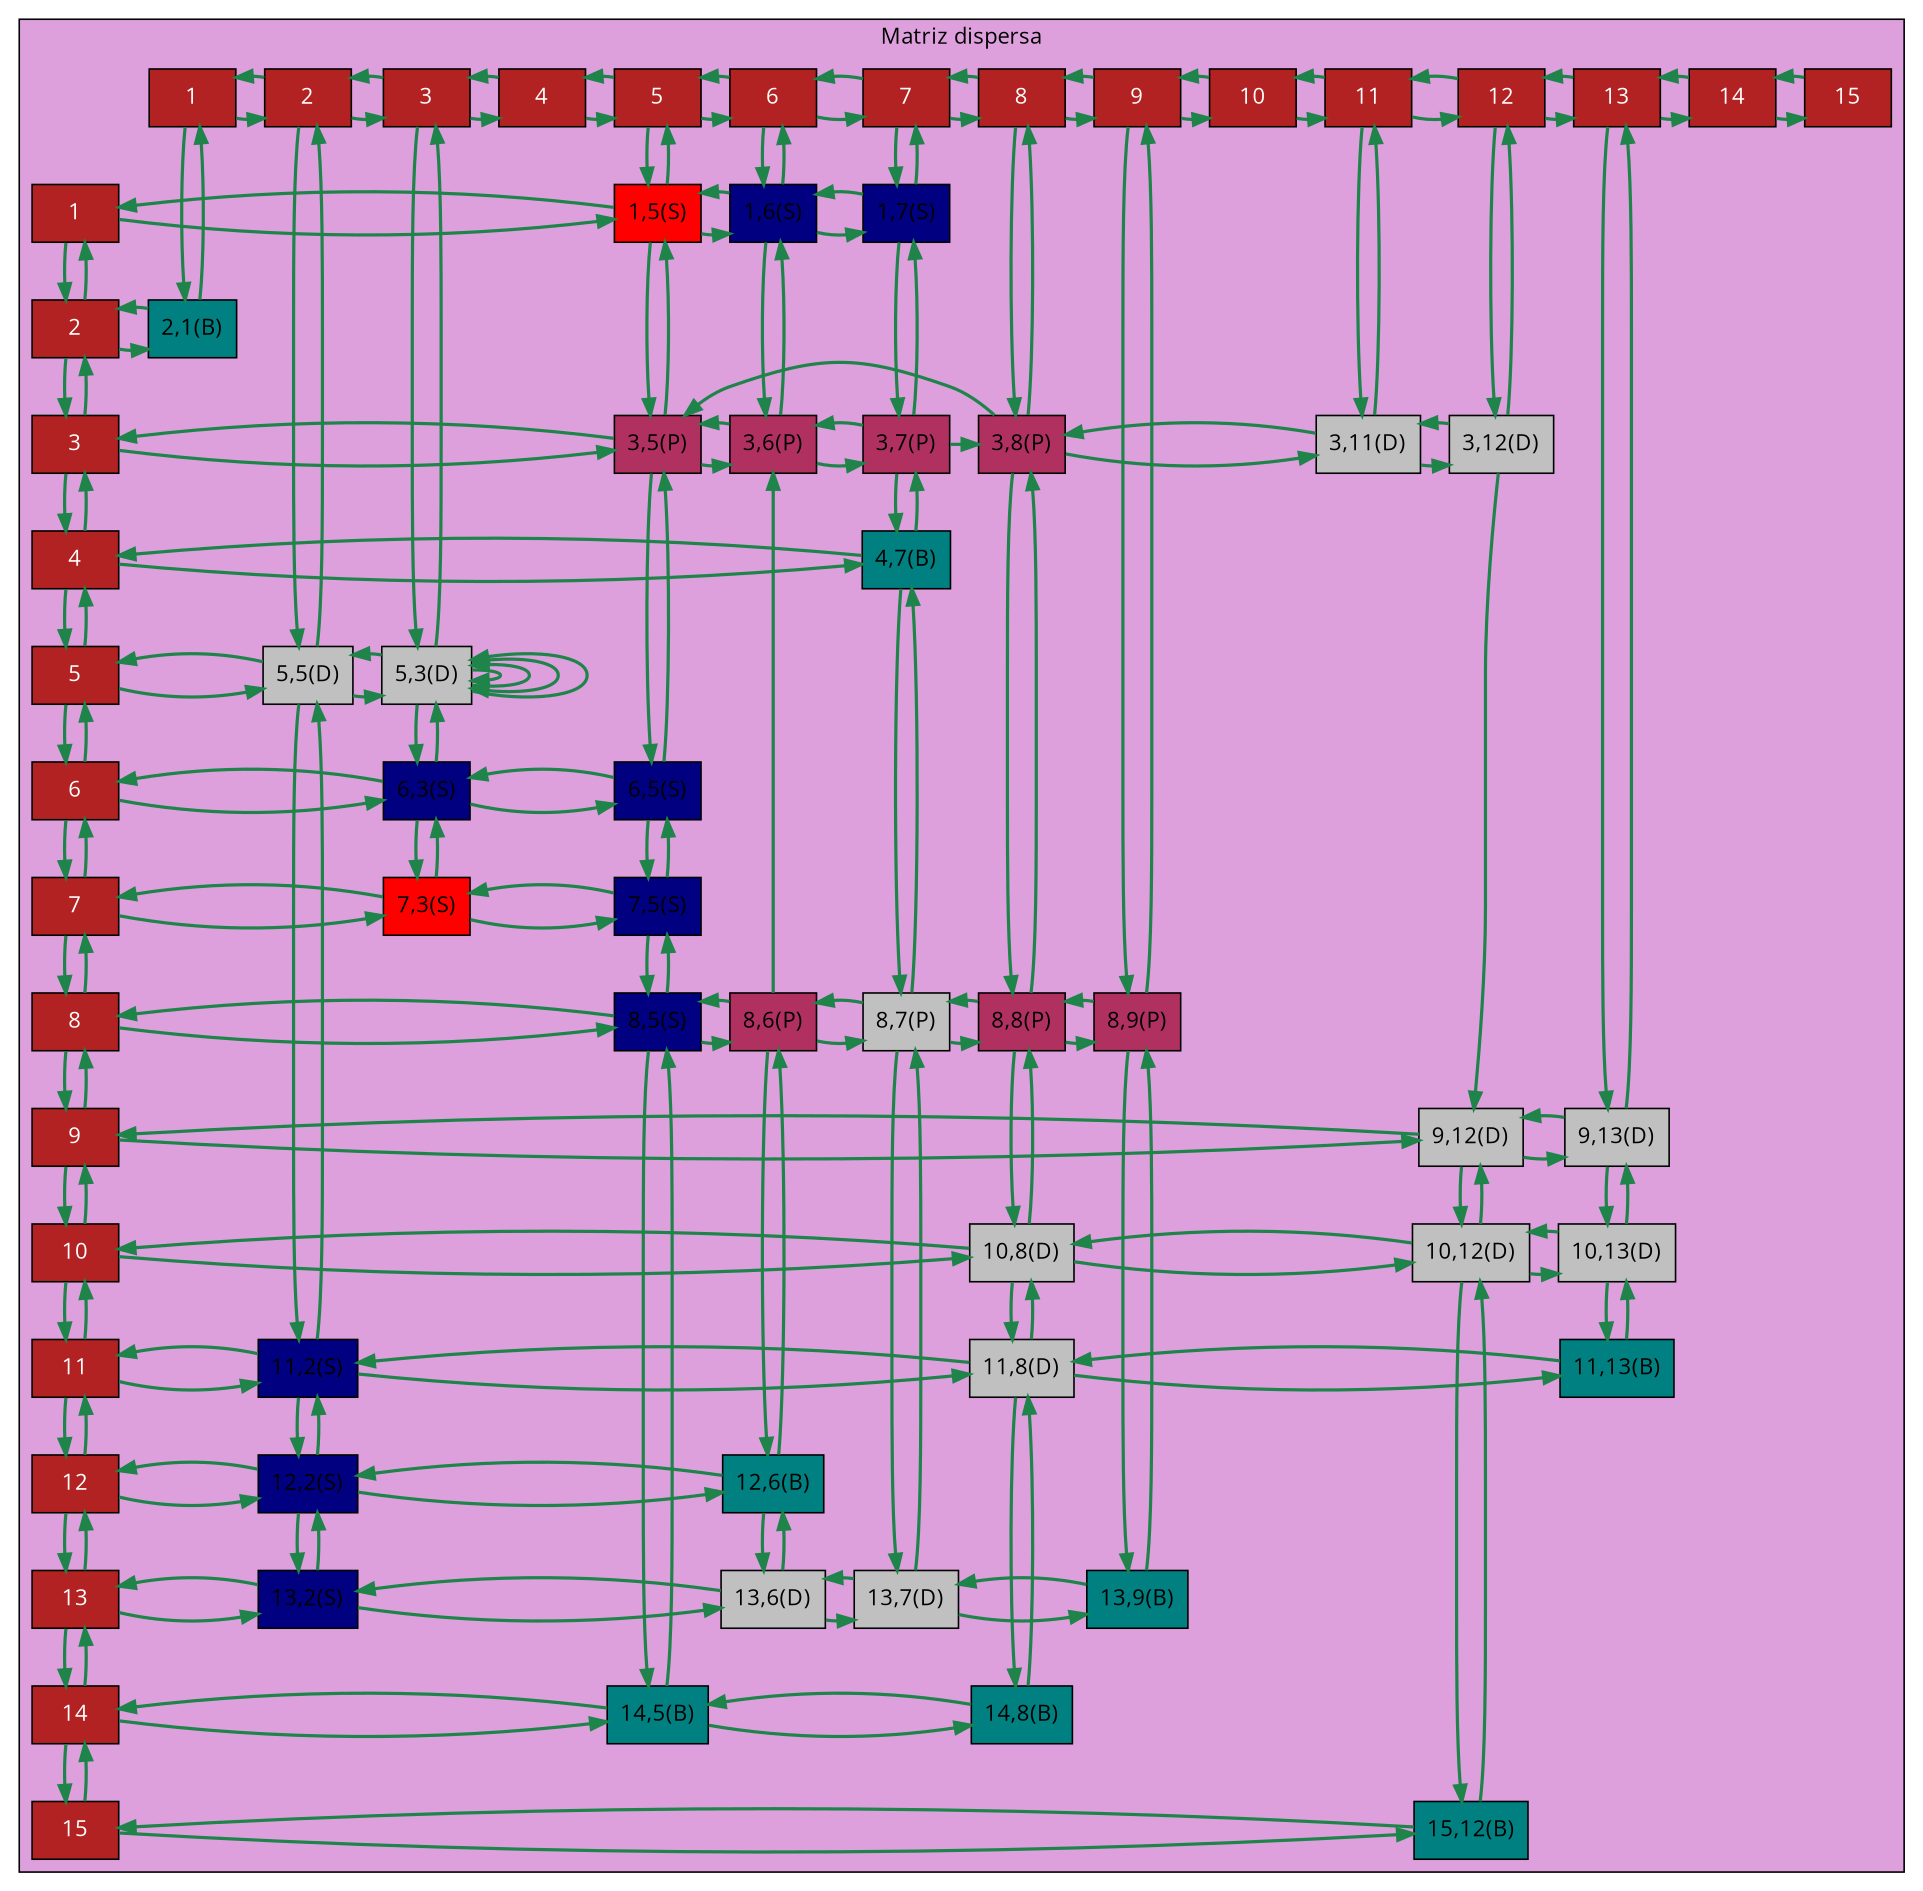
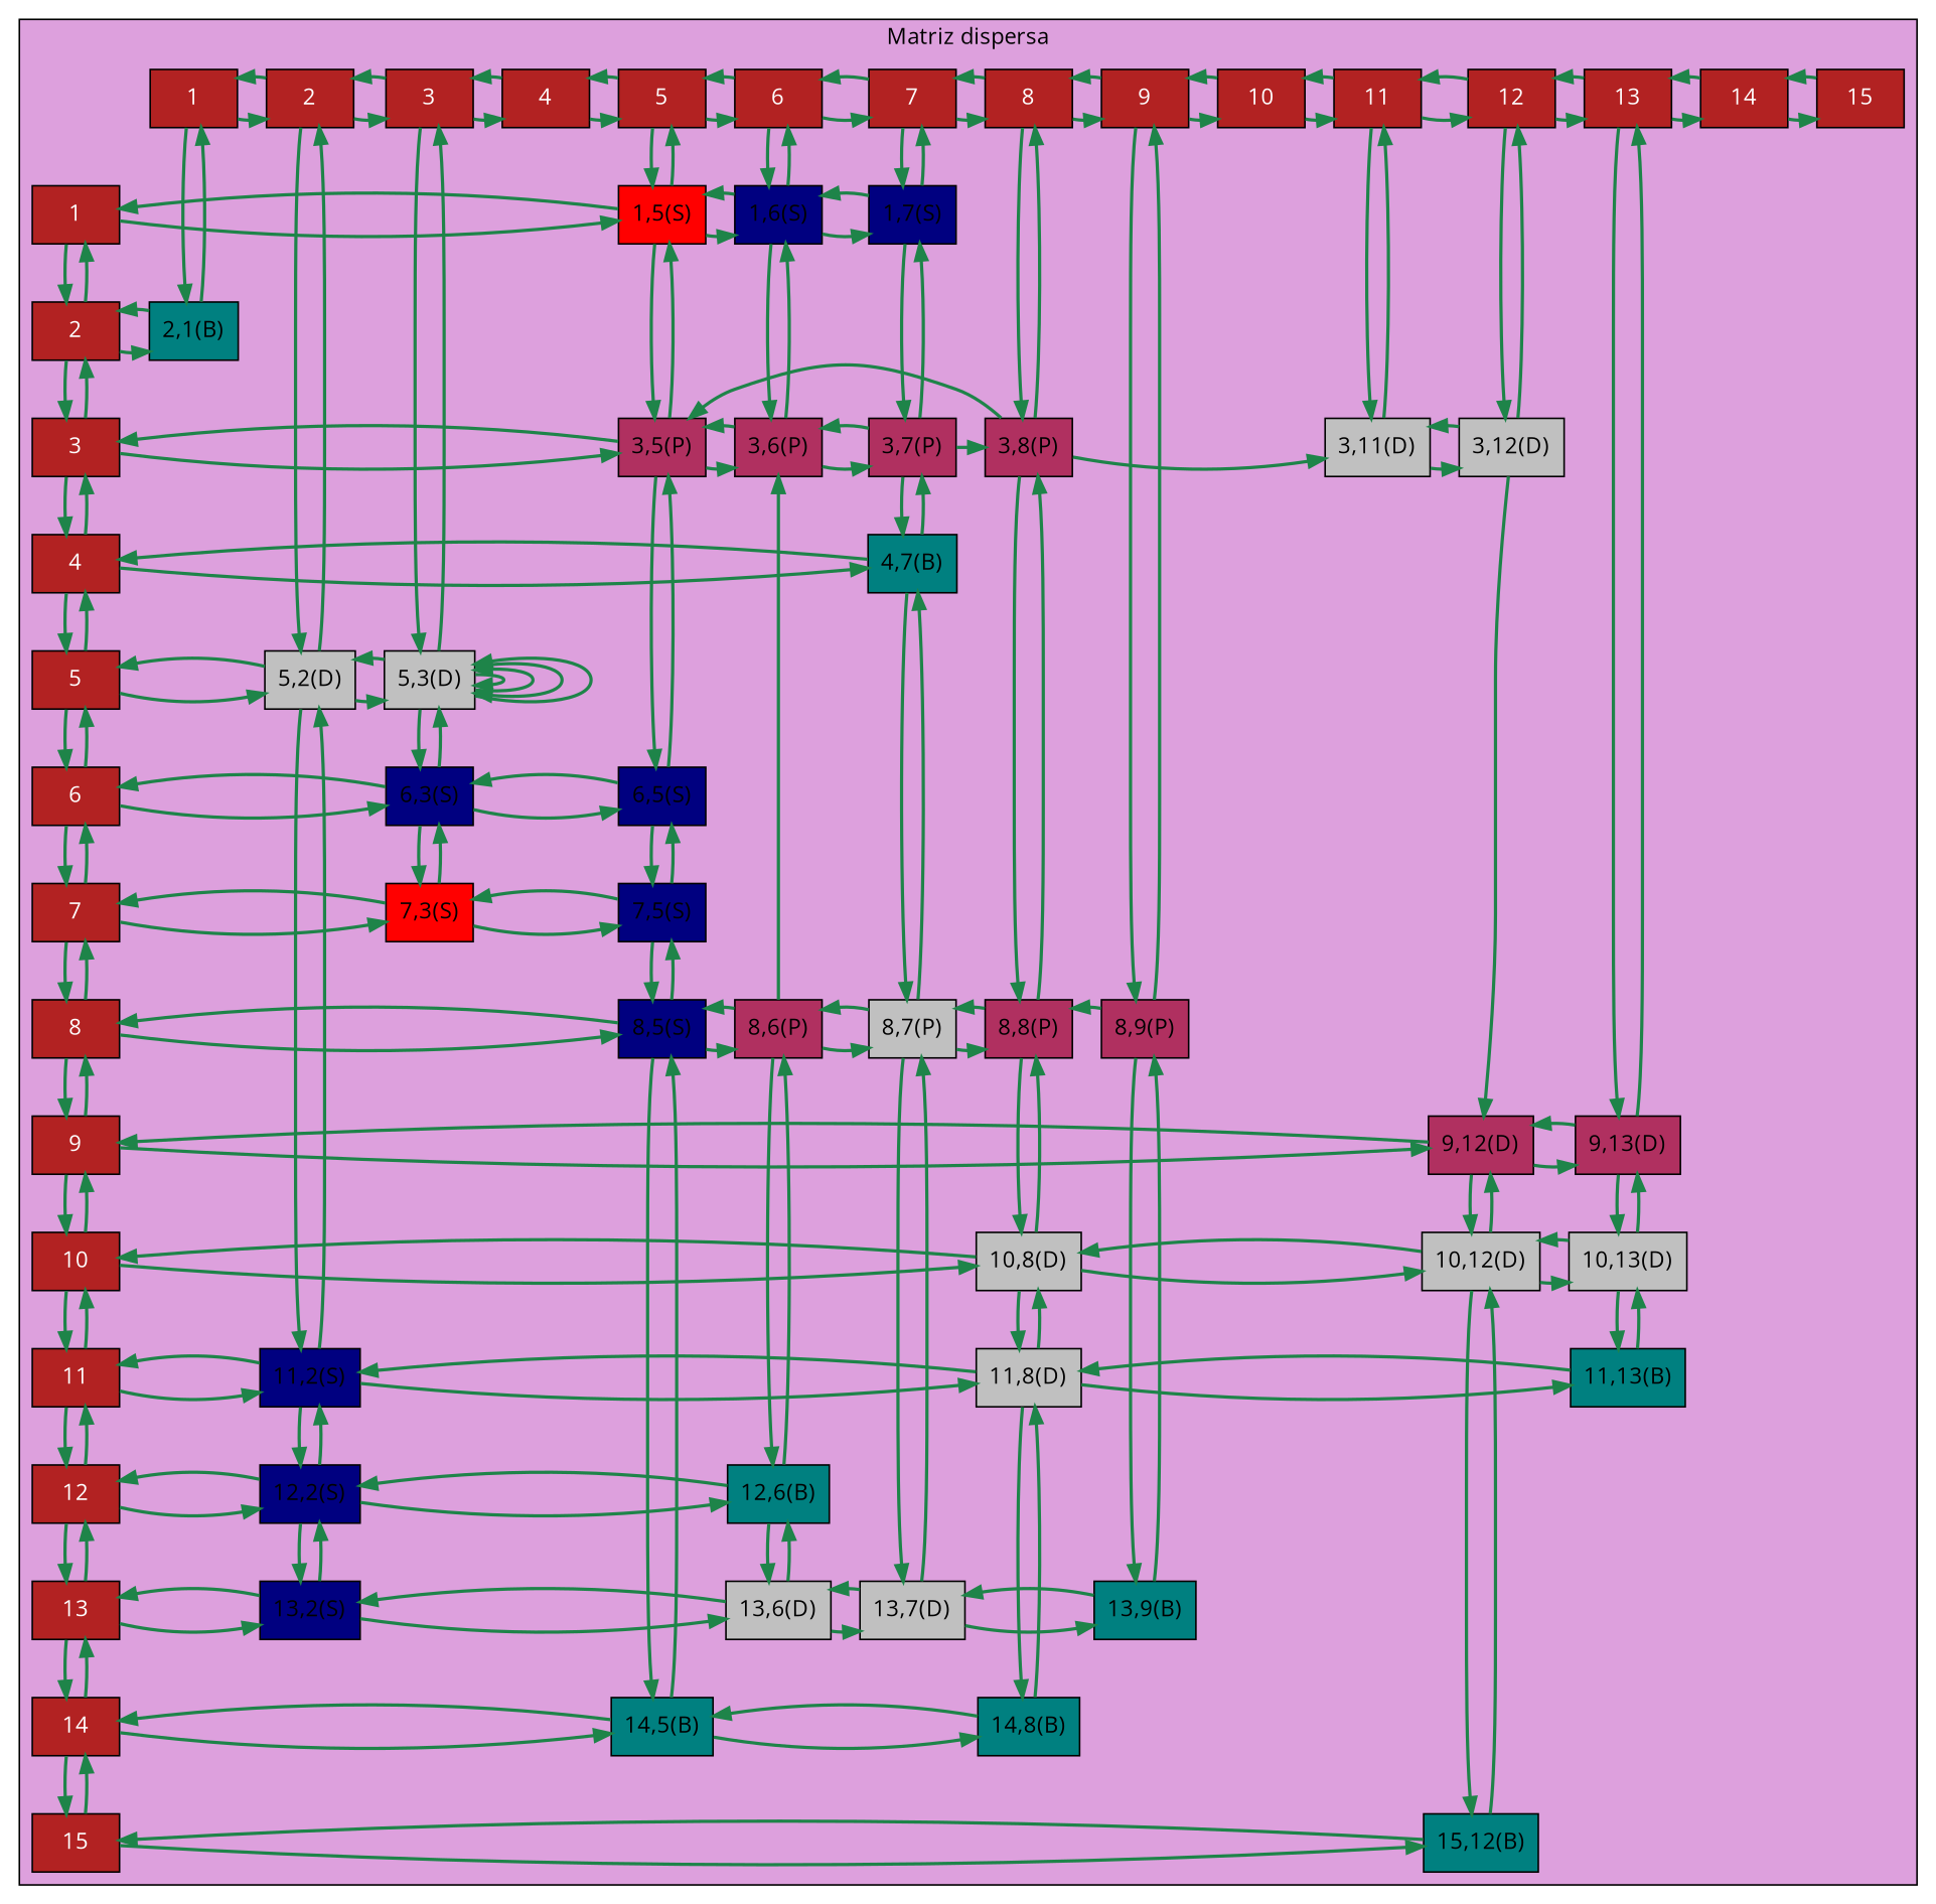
  digraph {
    fontname="Open Sans"
    node [fillcolor=FireBrick fontname="Open Sans" group=1 shape=box style=filled]
    edge [color="#1e8449" fontname="Open Sans" style=bold]
    n1 [fontcolor=white group=2 label=1]
    n2 [fontcolor=white group=3 label=2]
    n3 [fontcolor=white group=4 label=3]
    n4 [fontcolor=white group=5 label=4]
    n5 [fontcolor=white group=6 label=5]
    n6 [fontcolor=white group=7 label=6]
    n7 [fontcolor=white group=8 label=7]
    n8 [fontcolor=white group=9 label=8]
    n9 [fontcolor=white group=10 label=9]
    n10 [fontcolor=white group=11 label=10]
    n11 [fontcolor=white group=12 label=11]
    n12 [fontcolor=white group=13 label=12]
    n13 [fontcolor=white group=14 label=13]
    n14 [fontcolor=white group=15 label=14]
    n15 [fontcolor=white group=16 label=15]
    n16 [fontcolor=white label=1]
    n17 [fillcolor=Red group=6 label="1,5(S)"]
    n18 [fillcolor=Navy group=7 label="1,6(S)"]
    n19 [fillcolor=Navy group=8 label="1,7(S)"]
    n20 [fontcolor=white label=2]
    n21 [fillcolor="#008080" group=2 label="2,1(B)"]
    n22 [fontcolor=white label=3]
    n23 [fillcolor=Maroon group=6 label="3,5(P)"]
    n24 [fillcolor=Maroon group=7 label="3,6(P)"]
    n25 [fillcolor=Maroon group=8 label="3,7(P)"]
    n26 [fillcolor=Maroon group=9 label="3,8(P)"]
    n27 [fillcolor=Gray group=12 label="3,11(D)"]
    n28 [fillcolor=Gray group=13 label="3,12(D)"]
    n29 [fontcolor=white label=4]
    n30 [fillcolor="#008080" group=8 label="4,7(B)"]
    n31 [fontcolor=white label=5]
-   n32 [fillcolor=Gray group=3 label="5,5(D)"]
+   n32 [fillcolor=Gray group=3 label="5,2(D)"]
    n33 [fillcolor=Gray group=4 label="5,3(D)"]
    n34 [fontcolor=white label=6]
    n35 [fillcolor=Navy group=4 label="6,3(S)"]
    n36 [fillcolor=Navy group=6 label="6,5(S)"]
    n37 [fontcolor=white label=7]
    n38 [fillcolor=Red group=4 label="7,3(S)"]
    n39 [fillcolor=Navy group=6 label="7,5(S)"]
    n40 [fontcolor=white label=8]
    n41 [fillcolor=Navy group=6 label="8,5(S)"]
    n42 [fillcolor=Maroon group=7 label="8,6(P)"]
    n43 [fillcolor=Gray group=8 label="8,7(P)"]
    n44 [fillcolor=Maroon group=9 label="8,8(P)"]
    n45 [fillcolor=Maroon group=10 label="8,9(P)"]
    n46 [fontcolor=white label=9]
-   n47 [fillcolor=Gray group=13 label="9,12(D)"]
-   n48 [fillcolor=Gray group=14 label="9,13(D)"]
+   n47 [fillcolor=Maroon group=13 label="9,12(D)"]
+   n48 [fillcolor=Maroon group=14 label="9,13(D)"]
    n49 [fontcolor=white label=10]
    n50 [fillcolor=Gray group=9 label="10,8(D)"]
    n51 [fillcolor=Gray group=13 label="10,12(D)"]
    n52 [fillcolor=Gray group=14 label="10,13(D)"]
    n53 [fontcolor=white label=11]
    n54 [fillcolor=Navy group=3 label="11,2(S)"]
    n55 [fillcolor=Gray group=9 label="11,8(D)"]
    n56 [fillcolor="#008080" group=14 label="11,13(B)"]
    n57 [fontcolor=white label=12]
    n58 [fillcolor=Navy group=3 label="12,2(S)"]
    n59 [fillcolor="#008080" group=7 label="12,6(B)"]
    n60 [fontcolor=white label=13]
    n61 [fillcolor=Navy group=3 label="13,2(S)"]
    n62 [fillcolor=Gray group=7 label="13,6(D)"]
    n63 [fillcolor=Gray group=8 label="13,7(D)"]
    n64 [fillcolor="#008080" group=10 label="13,9(B)"]
    n65 [fontcolor=white label=14]
    n66 [fillcolor="#008080" group=6 label="14,5(B)"]
    n67 [fillcolor="#008080" group=9 label="14,8(B)"]
    n68 [fontcolor=white label=15]
    n69 [fillcolor="#008080" group=13 label="15,12(B)"]
    subgraph cluster_1 {
      bgcolor=Plum
      label="Matriz dispersa"
      subgraph sub_2 {
        bgcolor=Plum
        label="Matriz dispersa"
        rank=same
        n1
        n2
        n3
        n4
        n5
        n6
        n7
        n8
        n9
        n10
        n11
        n12
        n13
        n14
        n15
      }
      subgraph sub_3 {
        bgcolor=Plum
        label="Matriz dispersa"
        rank=same
        n16
        n17
        n18
        n19
      }
      subgraph sub_4 {
        bgcolor=Plum
        label="Matriz dispersa"
        rank=same
        n20
        n21
      }
      subgraph sub_5 {
        bgcolor=Plum
        label="Matriz dispersa"
        rank=same
        n22
        n23
        n24
        n25
        n26
        n27
        n28
      }
      subgraph sub_6 {
        bgcolor=Plum
        label="Matriz dispersa"
        rank=same
        n29
        n30
      }
      subgraph sub_7 {
        bgcolor=Plum
        label="Matriz dispersa"
        rank=same
        n31
        n32
        n33
      }
      subgraph sub_8 {
        bgcolor=Plum
        label="Matriz dispersa"
        rank=same
        n34
        n35
        n36
      }
      subgraph sub_9 {
        bgcolor=Plum
        label="Matriz dispersa"
        rank=same
        n37
        n38
        n39
      }
      subgraph sub_10 {
        bgcolor=Plum
        label="Matriz dispersa"
        rank=same
        n40
        n41
        n42
        n43
        n44
        n45
      }
      subgraph sub_11 {
        bgcolor=Plum
        label="Matriz dispersa"
        rank=same
        n46
        n47
        n48
      }
      subgraph sub_12 {
        bgcolor=Plum
        label="Matriz dispersa"
        rank=same
        n49
        n50
        n51
        n52
      }
      subgraph sub_13 {
        bgcolor=Plum
        label="Matriz dispersa"
        rank=same
        n53
        n54
        n55
        n56
      }
      subgraph sub_14 {
        bgcolor=Plum
        label="Matriz dispersa"
        rank=same
        n57
        n58
        n59
      }
      subgraph sub_15 {
        bgcolor=Plum
        label="Matriz dispersa"
        rank=same
        n60
        n61
        n62
        n63
        n64
      }
      subgraph sub_16 {
        bgcolor=Plum
        label="Matriz dispersa"
        rank=same
        n65
        n66
        n67
      }
      subgraph sub_17 {
        bgcolor=Plum
        label="Matriz dispersa"
        rank=same
        n68
        n69
      }
    }
    n1 -> n2
    n1 -> n2 [dir=back]
    n1 -> n21
    n1 -> n21 [dir=back]
    n2 -> n3
    n2 -> n3 [dir=back]
    n2 -> n32
    n2 -> n32 [dir=back]
    n3 -> n4
    n3 -> n4 [dir=back]
    n3 -> n33
    n3 -> n33 [dir=back]
    n4 -> n5
    n4 -> n5 [dir=back]
    n5 -> n6
    n5 -> n6 [dir=back]
    n5 -> n17
    n5 -> n17 [dir=back]
    n6 -> n7
    n6 -> n7 [dir=back]
    n6 -> n18
    n6 -> n18 [dir=back]
    n7 -> n8
    n7 -> n8 [dir=back]
    n7 -> n19
    n7 -> n19 [dir=back]
    n8 -> n9
    n8 -> n9 [dir=back]
    n8 -> n26
    n8 -> n26 [dir=back]
    n9 -> n10
    n9 -> n10 [dir=back]
    n9 -> n45
    n9 -> n45 [dir=back]
    n10 -> n11
    n10 -> n11 [dir=back]
    n11 -> n12
    n11 -> n12 [dir=back]
    n11 -> n27
    n11 -> n27 [dir=back]
    n12 -> n13
    n12 -> n13 [dir=back]
    n12 -> n28
    n12 -> n28 [dir=back]
    n13 -> n14
    n13 -> n14 [dir=back]
    n13 -> n48
    n13 -> n48 [dir=back]
    n14 -> n15
    n14 -> n15 [dir=back]
    n16 -> n17
    n16 -> n17 [dir=back]
    n16 -> n20
    n16 -> n20 [dir=back]
    n17 -> n18
    n17 -> n18 [dir=back]
    n17 -> n23
    n17 -> n23 [dir=back]
    n18 -> n19
    n18 -> n19 [dir=back]
    n18 -> n24
    n18 -> n24 [dir=back]
    n19 -> n25
    n19 -> n25 [dir=back]
    n20 -> n21
    n20 -> n21 [dir=back]
    n20 -> n22
    n20 -> n22 [dir=back]
    n22 -> n23
    n22 -> n23 [dir=back]
    n22 -> n29
    n22 -> n29 [dir=back]
    n23 -> n24
    n23 -> n24 [dir=back]
    n23 -> n26 [dir=back]
    n23 -> n36
    n23 -> n36 [dir=back]
    n24 -> n25
    n24 -> n25 [dir=back]
    n24 -> n42 [dir=back]
    n25 -> n26
    n25 -> n30
    n25 -> n30 [dir=back]
    n26 -> n27
-   n26 -> n27 [dir=back]
    n26 -> n44
    n26 -> n44 [dir=back]
    n27 -> n28
    n27 -> n28 [dir=back]
    n28 -> n47
    n29 -> n30
    n29 -> n30 [dir=back]
    n29 -> n31
    n29 -> n31 [dir=back]
    n30 -> n43
    n30 -> n43 [dir=back]
    n31 -> n32
    n31 -> n32 [dir=back]
    n31 -> n34
    n31 -> n34 [dir=back]
    n32 -> n33
    n32 -> n33 [dir=back]
    n32 -> n54
    n32 -> n54 [dir=back]
    n33 -> n33
    n33 -> n33 [dir=back]
    n33 -> n33
    n33 -> n33 [dir=back]
    n33 -> n35
    n33 -> n35 [dir=back]
    n34 -> n35
    n34 -> n35 [dir=back]
    n34 -> n37
    n34 -> n37 [dir=back]
    n35 -> n36
    n35 -> n36 [dir=back]
    n35 -> n38
    n35 -> n38 [dir=back]
    n36 -> n39
    n36 -> n39 [dir=back]
    n37 -> n38
    n37 -> n38 [dir=back]
    n37 -> n40
    n37 -> n40 [dir=back]
    n38 -> n39
    n38 -> n39 [dir=back]
    n39 -> n41
    n39 -> n41 [dir=back]
    n40 -> n41
    n40 -> n41 [dir=back]
    n40 -> n46
    n40 -> n46 [dir=back]
    n41 -> n42
    n41 -> n42 [dir=back]
    n41 -> n66
    n41 -> n66 [dir=back]
    n42 -> n43
    n42 -> n43 [dir=back]
    n42 -> n59
    n42 -> n59 [dir=back]
    n43 -> n44
    n43 -> n44 [dir=back]
    n43 -> n63
    n43 -> n63 [dir=back]
-   n44 -> n45
    n44 -> n45 [dir=back]
    n44 -> n50
    n44 -> n50 [dir=back]
    n45 -> n64
    n45 -> n64 [dir=back]
    n46 -> n47
    n46 -> n47 [dir=back]
    n46 -> n49
    n46 -> n49 [dir=back]
    n47 -> n48
    n47 -> n48 [dir=back]
    n47 -> n51
    n47 -> n51 [dir=back]
    n48 -> n52
    n48 -> n52 [dir=back]
    n49 -> n50
    n49 -> n50 [dir=back]
    n49 -> n53
    n49 -> n53 [dir=back]
    n50 -> n51
    n50 -> n51 [dir=back]
    n50 -> n55
    n50 -> n55 [dir=back]
    n51 -> n52
    n51 -> n52 [dir=back]
    n51 -> n69
    n51 -> n69 [dir=back]
    n52 -> n56
    n52 -> n56 [dir=back]
    n53 -> n54
    n53 -> n54 [dir=back]
    n53 -> n57
    n53 -> n57 [dir=back]
    n54 -> n55
    n54 -> n55 [dir=back]
    n54 -> n58
    n54 -> n58 [dir=back]
    n55 -> n56
    n55 -> n56 [dir=back]
    n55 -> n67
    n55 -> n67 [dir=back]
    n57 -> n58
    n57 -> n58 [dir=back]
    n57 -> n60
    n57 -> n60 [dir=back]
    n58 -> n59
    n58 -> n59 [dir=back]
    n58 -> n61
    n58 -> n61 [dir=back]
    n59 -> n62
    n59 -> n62 [dir=back]
    n60 -> n61
    n60 -> n61 [dir=back]
    n60 -> n65
    n60 -> n65 [dir=back]
    n61 -> n62
    n61 -> n62 [dir=back]
    n62 -> n63
    n62 -> n63 [dir=back]
    n63 -> n64
    n63 -> n64 [dir=back]
    n65 -> n66
    n65 -> n66 [dir=back]
    n65 -> n68
    n65 -> n68 [dir=back]
    n66 -> n67
    n66 -> n67 [dir=back]
    n68 -> n69
    n68 -> n69 [dir=back]
  }
